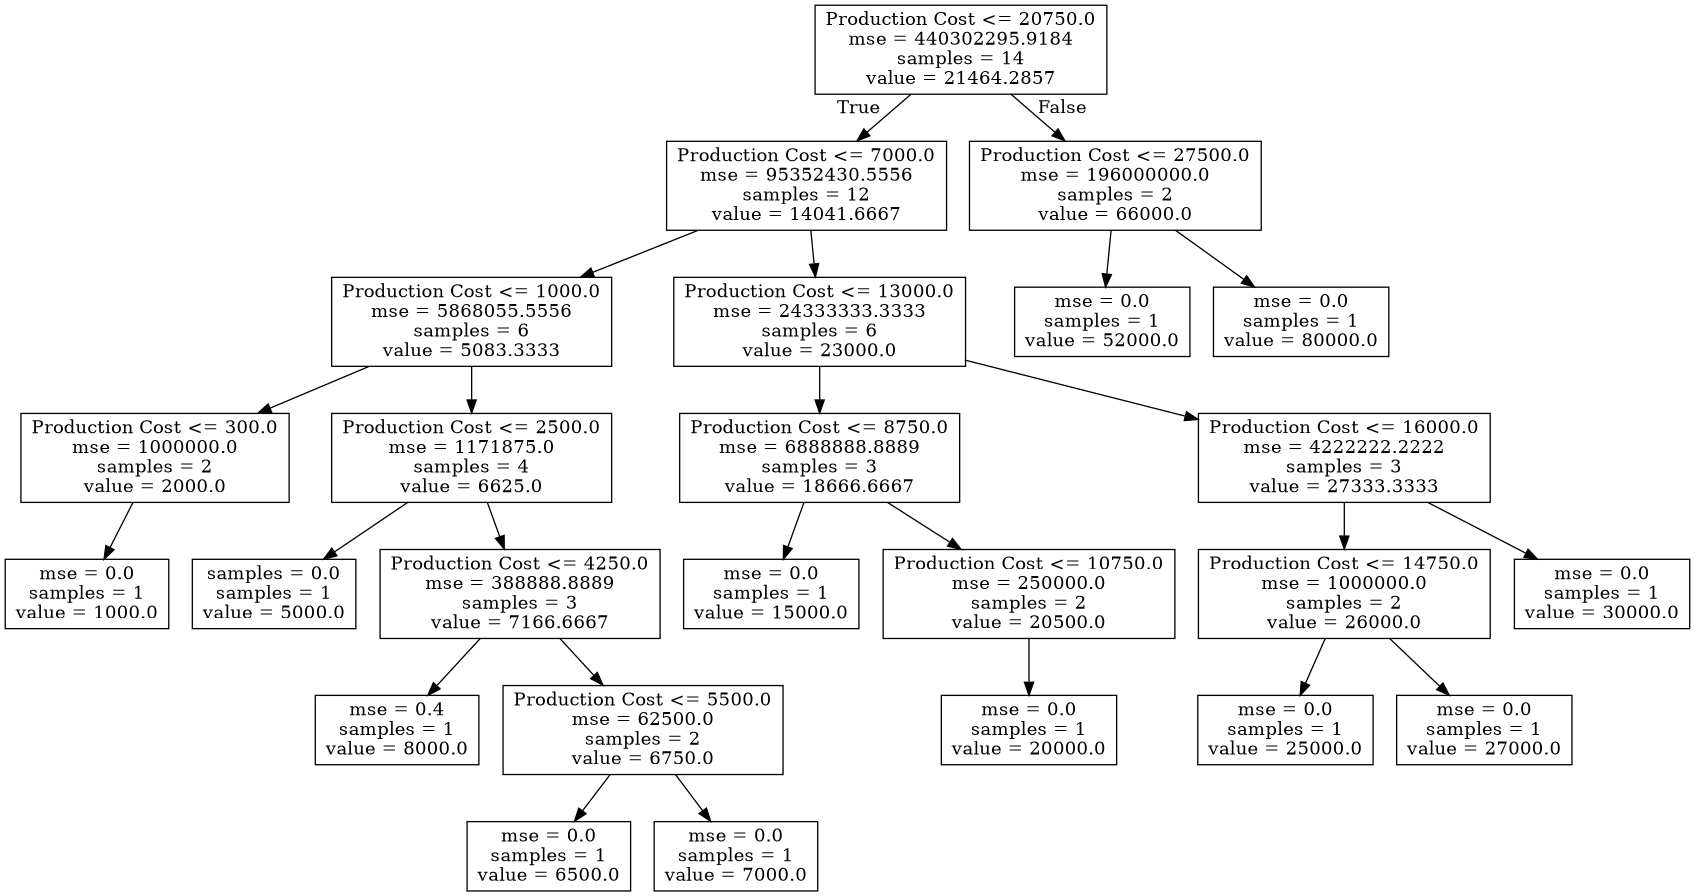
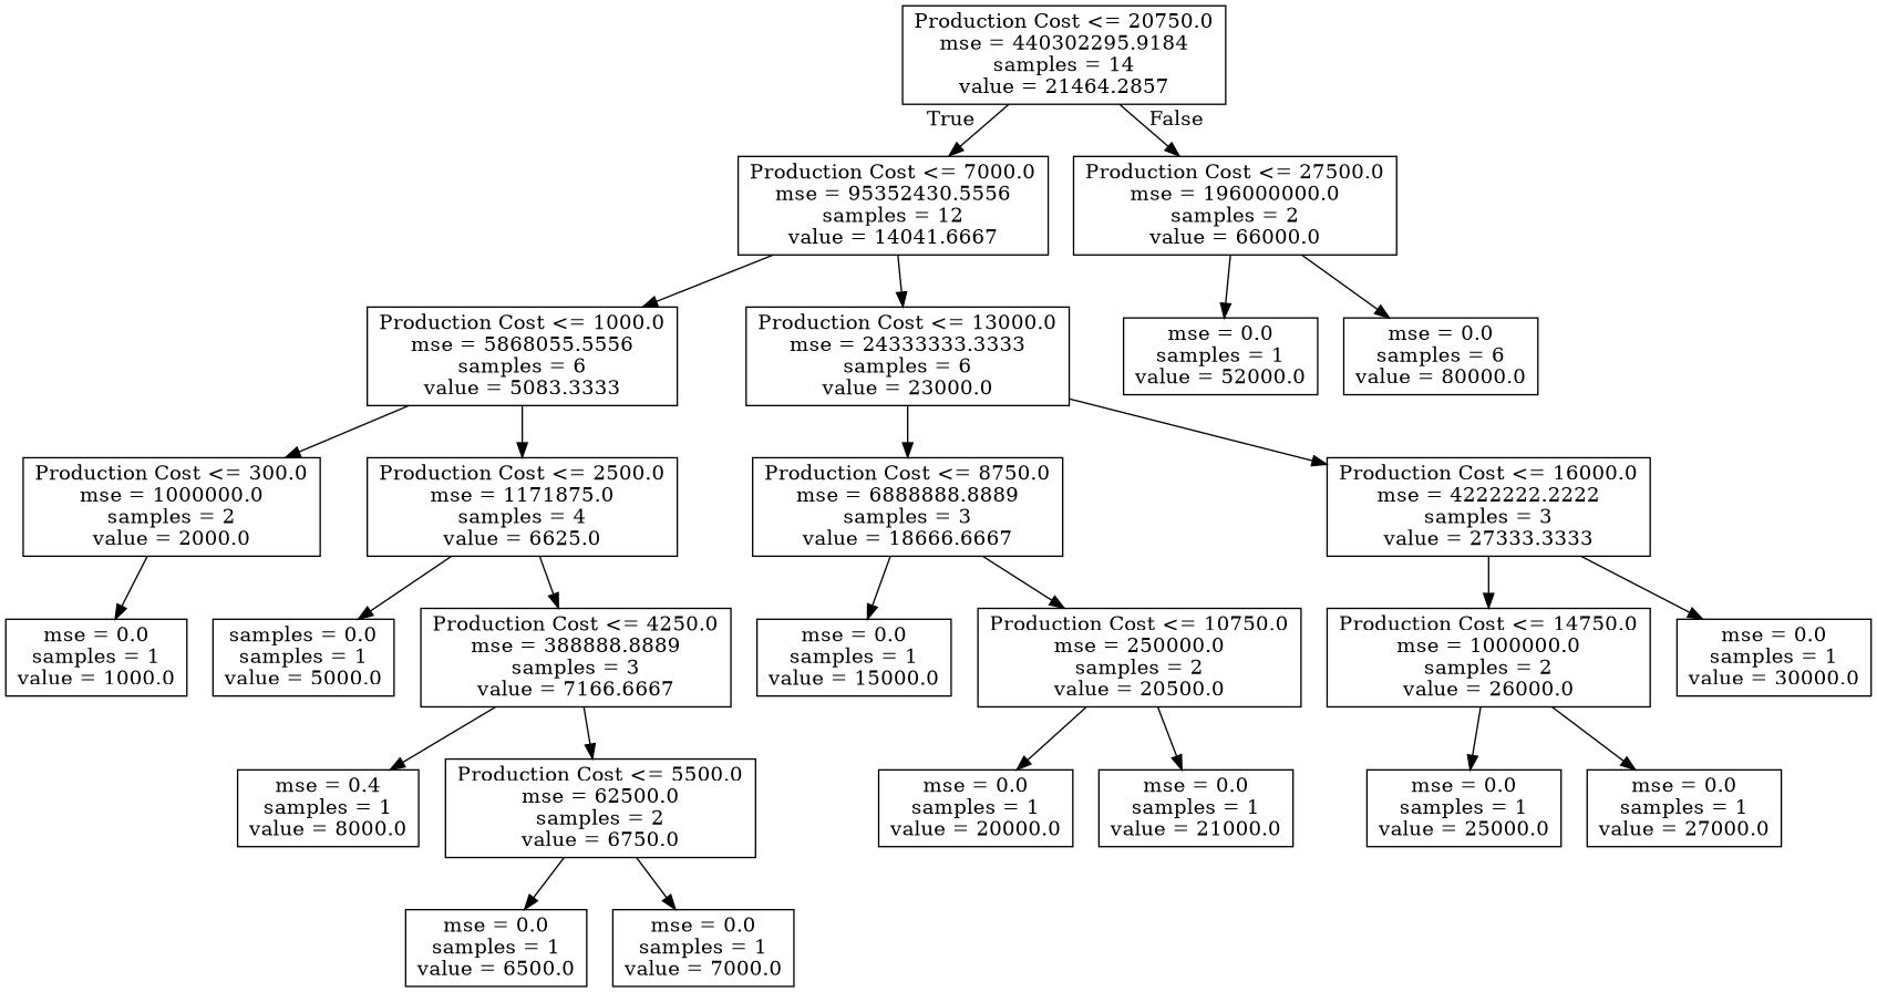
  digraph {
    node [shape=box]
    n1 [label="Production Cost <= 20750.0\nmse = 440302295.9184\nsamples = 14\nvalue = 21464.2857"]
    n2 [label="Production Cost <= 7000.0\nmse = 95352430.5556\nsamples = 12\nvalue = 14041.6667"]
    n3 [label="Production Cost <= 27500.0\nmse = 196000000.0\nsamples = 2\nvalue = 66000.0"]
    n4 [label="Production Cost <= 1000.0\nmse = 5868055.5556\nsamples = 6\nvalue = 5083.3333"]
    n5 [label="Production Cost <= 13000.0\nmse = 24333333.3333\nsamples = 6\nvalue = 23000.0"]
    n6 [label="mse = 0.0\nsamples = 1\nvalue = 52000.0"]
-   n7 [label="mse = 0.0\nsamples = 1\nvalue = 80000.0"]
+   n7 [label="mse = 0.0\nsamples = 6\nvalue = 80000.0"]
    n8 [label="Production Cost <= 300.0\nmse = 1000000.0\nsamples = 2\nvalue = 2000.0"]
    n9 [label="Production Cost <= 2500.0\nmse = 1171875.0\nsamples = 4\nvalue = 6625.0"]
    n10 [label="Production Cost <= 8750.0\nmse = 6888888.8889\nsamples = 3\nvalue = 18666.6667"]
    n11 [label="Production Cost <= 16000.0\nmse = 4222222.2222\nsamples = 3\nvalue = 27333.3333"]
    n12 [label="mse = 0.0\nsamples = 1\nvalue = 1000.0"]
    n13 [label="samples = 0.0\nsamples = 1\nvalue = 5000.0"]
    n14 [label="Production Cost <= 4250.0\nmse = 388888.8889\nsamples = 3\nvalue = 7166.6667"]
    n15 [label="mse = 0.4\nsamples = 1\nvalue = 8000.0"]
    n16 [label="Production Cost <= 5500.0\nmse = 62500.0\nsamples = 2\nvalue = 6750.0"]
    n17 [label="mse = 0.0\nsamples = 1\nvalue = 6500.0"]
    n18 [label="mse = 0.0\nsamples = 1\nvalue = 7000.0"]
    n19 [label="mse = 0.0\nsamples = 1\nvalue = 15000.0"]
    n20 [label="Production Cost <= 10750.0\nmse = 250000.0\nsamples = 2\nvalue = 20500.0"]
    n21 [label="Production Cost <= 14750.0\nmse = 1000000.0\nsamples = 2\nvalue = 26000.0"]
    n22 [label="mse = 0.0\nsamples = 1\nvalue = 30000.0"]
    n23 [label="mse = 0.0\nsamples = 1\nvalue = 20000.0"]
+   n24 [label="mse = 0.0\nsamples = 1\nvalue = 21000.0"]
    n25 [label="mse = 0.0\nsamples = 1\nvalue = 25000.0"]
    n26 [label="mse = 0.0\nsamples = 1\nvalue = 27000.0"]
    n1 -> n2 [headlabel=True labelangle=45 labeldistance=2.5]
    n1 -> n3 [headlabel=False labelangle=-45 labeldistance=2.5]
    n2 -> n4
    n2 -> n5
    n3 -> n6
    n3 -> n7
    n4 -> n8
    n4 -> n9
    n5 -> n10
    n5 -> n11
    n8 -> n12
    n9 -> n13
    n9 -> n14
    n10 -> n19
    n10 -> n20
    n11 -> n21
    n11 -> n22
    n14 -> n15
    n14 -> n16
    n16 -> n17
    n16 -> n18
    n20 -> n23
+   n20 -> n24
    n21 -> n25
    n21 -> n26
  }
